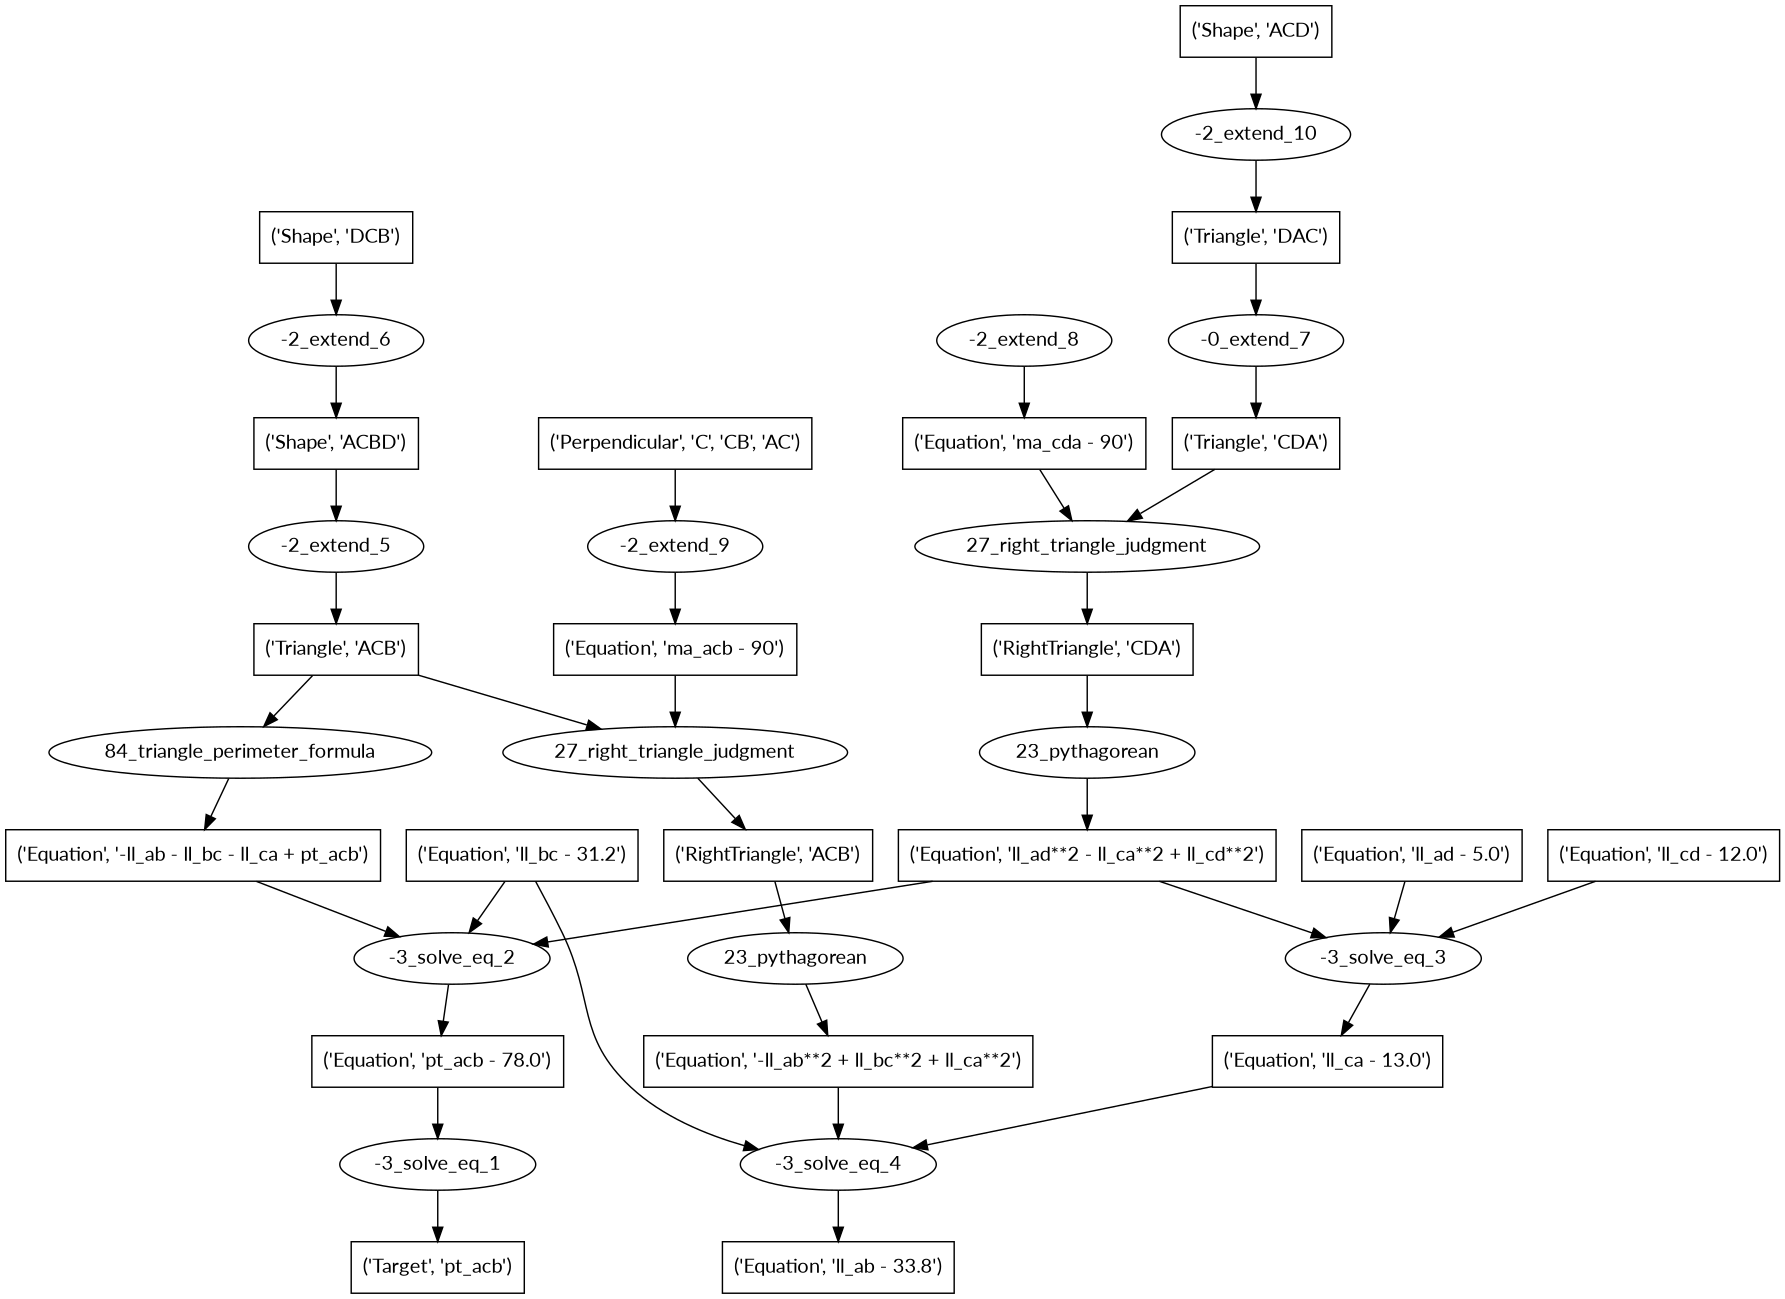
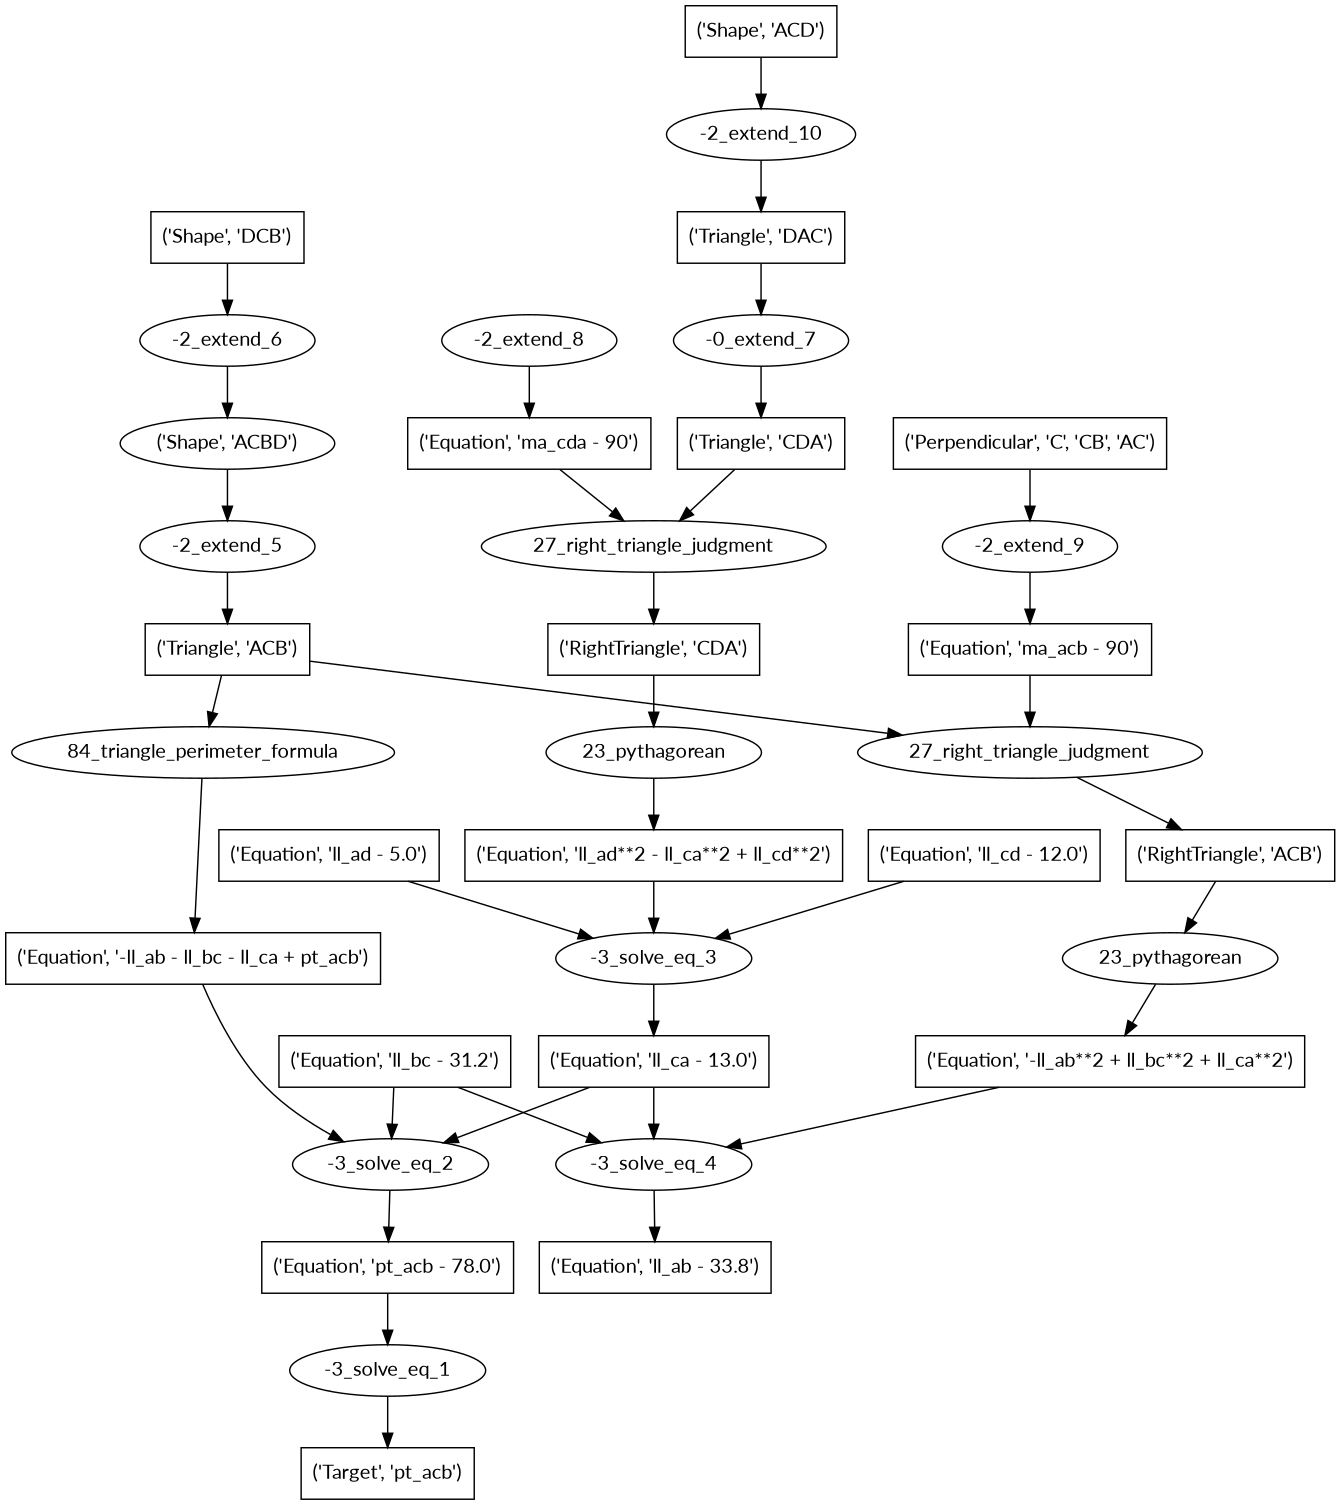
  digraph {
    fontname=Lato
    node [fontname=Lato shape=box]
    edge [fontname=Lato]
    n1 [label="('Target', 'pt_acb')"]
    n2 [label="-3_solve_eq_1" shape=""]
    n3 [label="('Equation', 'pt_acb - 78.0')"]
    n4 [label="-3_solve_eq_2" shape=""]
    n5 [label="('Equation', 'll_bc - 31.2')"]
    n6 [label="-3_solve_eq_4" shape=""]
    n7 [label="('Equation', 'll_ab - 33.8')"]
    n8 [label="('Equation', 'll_ca - 13.0')"]
    n9 [label="('Equation', '-ll_ab - ll_bc - ll_ca + pt_acb')"]
    n10 [label="-3_solve_eq_3" shape=""]
    n11 [label="('Equation', 'll_ad - 5.0')"]
    n12 [label="('Equation', 'll_cd - 12.0')"]
    n13 [label="('Equation', 'll_ad**2 - ll_ca**2 + ll_cd**2')"]
    n14 [label="('Equation', '-ll_ab**2 + ll_bc**2 + ll_ca**2')"]
    n15 [label="84_triangle_perimeter_formula" shape=""]
    n16 [label="('Triangle', 'ACB')"]
    n17 [label="27_right_triangle_judgment" shape=""]
    n18 [label="('RightTriangle', 'ACB')"]
    n19 [label="23_pythagorean" shape=""]
    n20 [label="('RightTriangle', 'CDA')"]
    n21 [label="23_pythagorean" shape=""]
    n22 [label="-2_extend_5" shape=""]
-   n23 [label="('Shape', 'ACBD')"]
+   n23 [label="('Shape', 'ACBD')" shape=ellipse]
    n24 [label="27_right_triangle_judgment" shape=""]
    n25 [label="('Triangle', 'CDA')"]
    n26 [label="('Equation', 'ma_cda - 90')"]
    n27 [label="('Equation', 'ma_acb - 90')"]
    n28 [label="-2_extend_6" shape=""]
    n29 [label="('Shape', 'ACD')"]
    n30 [label="-2_extend_10" shape=""]
    n31 [label="('Triangle', 'DAC')"]
    n32 [label="('Shape', 'DCB')"]
    n33 [label="-0_extend_7" shape=""]
    n34 [label="-2_extend_8" shape=""]
    n35 [label="-2_extend_9" shape=""]
    n36 [label="('Perpendicular', 'C', 'CB', 'AC')"]
    n2 -> n1
    n3 -> n2
    n4 -> n3
    n5 -> n4
    n5 -> n6
    n6 -> n7
-   n13 -> n4
+   n8 -> n4
    n8 -> n6
    n9 -> n4
    n10 -> n8
    n11 -> n10
    n12 -> n10
    n13 -> n10
    n14 -> n6
    n15 -> n9
    n16 -> n15
    n16 -> n17
    n17 -> n18
    n18 -> n21
    n19 -> n13
    n20 -> n19
    n21 -> n14
    n22 -> n16
    n23 -> n22
    n24 -> n20
    n25 -> n24
    n26 -> n24
    n27 -> n17
    n28 -> n23
    n29 -> n30
    n30 -> n31
    n31 -> n33
    n32 -> n28
    n33 -> n25
    n34 -> n26
    n35 -> n27
    n36 -> n35
  }
